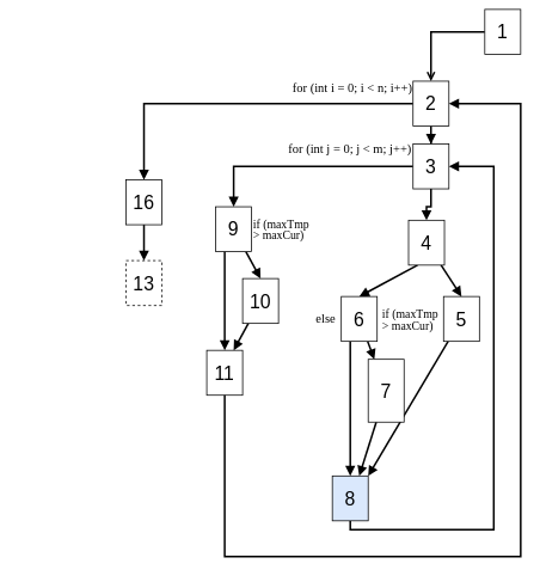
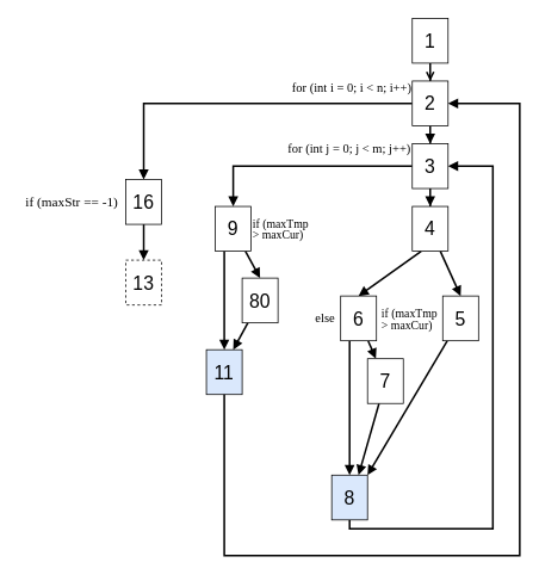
  <mxCell id="0" />
  <mxCell id="1" parent="0" />
  <mxCell id="2" value="" style="edgeStyle=orthogonalEdgeStyle;rounded=0;orthogonalLoop=1;jettySize=auto;html=1;endArrow=open;endFill=1;strokeWidth=2;" parent="1" source="3" target="6" edge="1"><mxGeometry relative="1" as="geometry" /></mxCell>
- <mxCell id="3" value="&lt;font style=&quot;font-size: 21px;&quot;&gt;1&lt;/font&gt;" style="rounded=0;whiteSpace=wrap;html=1;" parent="1" vertex="1"><mxGeometry x="540" y="10" width="40" height="50" as="geometry" /></mxCell>
+ <mxCell id="3" value="&lt;font style=&quot;font-size: 21px;&quot;&gt;1&lt;/font&gt;" style="rounded=0;whiteSpace=wrap;html=1;" parent="1" vertex="1"><mxGeometry x="460" y="20" width="40" height="50" as="geometry" /></mxCell>
  <mxCell id="4" value="" style="edgeStyle=orthogonalEdgeStyle;shape=connector;rounded=0;orthogonalLoop=1;jettySize=auto;html=1;strokeColor=default;strokeWidth=2;align=center;verticalAlign=middle;fontFamily=Helvetica;fontSize=11;fontColor=default;labelBackgroundColor=default;endArrow=block;endFill=1;" parent="1" source="6" target="9" edge="1"><mxGeometry relative="1" as="geometry" /></mxCell>
  <mxCell id="5" style="edgeStyle=orthogonalEdgeStyle;shape=connector;rounded=0;orthogonalLoop=1;jettySize=auto;html=1;entryX=0.5;entryY=0;entryDx=0;entryDy=0;strokeColor=default;strokeWidth=2;align=center;verticalAlign=middle;fontFamily=Helvetica;fontSize=11;fontColor=default;labelBackgroundColor=default;endArrow=block;endFill=1;" parent="1" source="6" target="30" edge="1"><mxGeometry relative="1" as="geometry" /></mxCell>
  <mxCell id="6" value="&lt;font style=&quot;font-size: 21px;&quot;&gt;2&lt;/font&gt;" style="rounded=0;whiteSpace=wrap;html=1;" parent="1" vertex="1"><mxGeometry x="460" y="90" width="40" height="50" as="geometry" /></mxCell>
  <mxCell id="7" value="" style="edgeStyle=orthogonalEdgeStyle;shape=connector;rounded=0;orthogonalLoop=1;jettySize=auto;html=1;strokeColor=default;strokeWidth=2;align=center;verticalAlign=middle;fontFamily=Helvetica;fontSize=11;fontColor=default;labelBackgroundColor=default;endArrow=block;endFill=1;" parent="1" source="9" target="12" edge="1"><mxGeometry relative="1" as="geometry" /></mxCell>
  <mxCell id="8" style="edgeStyle=orthogonalEdgeStyle;shape=connector;rounded=0;orthogonalLoop=1;jettySize=auto;html=1;entryX=0.5;entryY=0;entryDx=0;entryDy=0;strokeColor=default;strokeWidth=2;align=center;verticalAlign=middle;fontFamily=Helvetica;fontSize=11;fontColor=default;labelBackgroundColor=default;endArrow=block;endFill=1;" parent="1" source="9" target="24" edge="1"><mxGeometry relative="1" as="geometry" /></mxCell>
  <mxCell id="9" value="&lt;span style=&quot;font-size: 21px;&quot;&gt;3&lt;/span&gt;" style="rounded=0;whiteSpace=wrap;html=1;" parent="1" vertex="1"><mxGeometry x="460" y="160" width="40" height="50" as="geometry" /></mxCell>
  <mxCell id="10" style="shape=connector;rounded=0;orthogonalLoop=1;jettySize=auto;html=1;entryX=0.5;entryY=0;entryDx=0;entryDy=0;strokeColor=default;strokeWidth=2;align=center;verticalAlign=middle;fontFamily=Helvetica;fontSize=11;fontColor=default;labelBackgroundColor=default;endArrow=block;endFill=1;" parent="1" source="12" target="14" edge="1"><mxGeometry relative="1" as="geometry" /></mxCell>
  <mxCell id="11" style="shape=connector;rounded=0;orthogonalLoop=1;jettySize=auto;html=1;entryX=0.5;entryY=0;entryDx=0;entryDy=0;strokeColor=default;strokeWidth=2;align=center;verticalAlign=middle;fontFamily=Helvetica;fontSize=11;fontColor=default;labelBackgroundColor=default;endArrow=block;endFill=1;exitX=0.25;exitY=1;exitDx=0;exitDy=0;" parent="1" source="12" target="17" edge="1"><mxGeometry relative="1" as="geometry" /></mxCell>
- <mxCell id="12" value="&lt;span style=&quot;font-size: 21px;&quot;&gt;4&lt;/span&gt;" style="rounded=0;whiteSpace=wrap;html=1;" parent="1" vertex="1"><mxGeometry x="455" y="245" width="40" height="50" as="geometry" /></mxCell>
+ <mxCell id="12" value="&lt;span style=&quot;font-size: 21px;&quot;&gt;4&lt;/span&gt;" style="rounded=0;whiteSpace=wrap;html=1;" parent="1" vertex="1"><mxGeometry x="460" y="230" width="40" height="50" as="geometry" /></mxCell>
  <mxCell id="13" style="shape=connector;rounded=0;orthogonalLoop=1;jettySize=auto;html=1;entryX=1;entryY=0;entryDx=0;entryDy=0;strokeColor=default;strokeWidth=2;align=center;verticalAlign=middle;fontFamily=Helvetica;fontSize=11;fontColor=default;labelBackgroundColor=default;endArrow=block;endFill=1;" parent="1" source="14" target="21" edge="1"><mxGeometry relative="1" as="geometry" /></mxCell>
  <mxCell id="14" value="&lt;span style=&quot;font-size: 21px;&quot;&gt;5&lt;/span&gt;" style="rounded=0;whiteSpace=wrap;html=1;" parent="1" vertex="1"><mxGeometry x="494" y="330" width="40" height="50" as="geometry" /></mxCell>
  <mxCell id="15" value="" style="shape=connector;rounded=0;orthogonalLoop=1;jettySize=auto;html=1;strokeColor=default;strokeWidth=2;align=center;verticalAlign=middle;fontFamily=Helvetica;fontSize=11;fontColor=default;labelBackgroundColor=default;endArrow=block;endFill=1;" parent="1" source="17" target="19" edge="1"><mxGeometry relative="1" as="geometry" /></mxCell>
  <mxCell id="16" style="shape=connector;rounded=0;orthogonalLoop=1;jettySize=auto;html=1;entryX=0.5;entryY=0;entryDx=0;entryDy=0;strokeColor=default;strokeWidth=2;align=center;verticalAlign=middle;fontFamily=Helvetica;fontSize=11;fontColor=default;labelBackgroundColor=default;endArrow=block;endFill=1;exitX=0.25;exitY=1;exitDx=0;exitDy=0;" parent="1" source="17" target="21" edge="1"><mxGeometry relative="1" as="geometry" /></mxCell>
  <mxCell id="17" value="&lt;span style=&quot;font-size: 21px;&quot;&gt;6&lt;/span&gt;" style="rounded=0;whiteSpace=wrap;html=1;" parent="1" vertex="1"><mxGeometry x="380" y="330" width="40" height="50" as="geometry" /></mxCell>
  <mxCell id="18" style="shape=connector;rounded=0;orthogonalLoop=1;jettySize=auto;html=1;entryX=0.75;entryY=0;entryDx=0;entryDy=0;strokeColor=default;strokeWidth=2;align=center;verticalAlign=middle;fontFamily=Helvetica;fontSize=11;fontColor=default;labelBackgroundColor=default;endArrow=block;endFill=1;" parent="1" source="19" target="21" edge="1"><mxGeometry relative="1" as="geometry" /></mxCell>
- <mxCell id="19" value="&lt;span style=&quot;font-size: 21px;&quot;&gt;7&lt;/span&gt;" style="rounded=0;whiteSpace=wrap;html=1;" parent="1" vertex="1"><mxGeometry x="410" y="400" width="40" height="70" as="geometry" /></mxCell>
+ <mxCell id="19" value="&lt;span style=&quot;font-size: 21px;&quot;&gt;7&lt;/span&gt;" style="rounded=0;whiteSpace=wrap;html=1;" parent="1" vertex="1"><mxGeometry x="410" y="400" width="40" height="50" as="geometry" /></mxCell>
  <mxCell id="20" style="edgeStyle=orthogonalEdgeStyle;shape=connector;rounded=0;orthogonalLoop=1;jettySize=auto;html=1;entryX=1;entryY=0.5;entryDx=0;entryDy=0;strokeColor=default;strokeWidth=2;align=center;verticalAlign=middle;fontFamily=Helvetica;fontSize=11;fontColor=default;labelBackgroundColor=default;endArrow=block;endFill=1;" parent="1" source="21" target="9" edge="1"><mxGeometry relative="1" as="geometry"><Array as="points"><mxPoint x="390" y="590" /><mxPoint x="550" y="590" /><mxPoint x="550" y="185" /></Array></mxGeometry></mxCell>
  <mxCell id="21" value="&lt;span style=&quot;font-size: 21px;&quot;&gt;8&lt;/span&gt;" style="rounded=0;whiteSpace=wrap;html=1;fillColor=#dae8fc;" parent="1" vertex="1"><mxGeometry x="370" y="530" width="40" height="50" as="geometry" /></mxCell>
  <mxCell id="22" style="shape=connector;rounded=0;orthogonalLoop=1;jettySize=auto;html=1;entryX=0.5;entryY=0;entryDx=0;entryDy=0;strokeColor=default;strokeWidth=2;align=center;verticalAlign=middle;fontFamily=Helvetica;fontSize=11;fontColor=default;labelBackgroundColor=default;endArrow=block;endFill=1;" parent="1" source="24" target="26" edge="1"><mxGeometry relative="1" as="geometry" /></mxCell>
  <mxCell id="23" value="" style="shape=connector;rounded=0;orthogonalLoop=1;jettySize=auto;html=1;strokeColor=default;strokeWidth=2;align=center;verticalAlign=middle;fontFamily=Helvetica;fontSize=11;fontColor=default;labelBackgroundColor=default;endArrow=block;endFill=1;exitX=0.25;exitY=1;exitDx=0;exitDy=0;" parent="1" source="24" target="27" edge="1"><mxGeometry relative="1" as="geometry" /></mxCell>
  <mxCell id="24" value="&lt;span style=&quot;font-size: 21px;&quot;&gt;9&lt;/span&gt;" style="rounded=0;whiteSpace=wrap;html=1;" parent="1" vertex="1"><mxGeometry x="240" y="230" width="40" height="50" as="geometry" /></mxCell>
  <mxCell id="25" style="shape=connector;rounded=0;orthogonalLoop=1;jettySize=auto;html=1;entryX=0.75;entryY=0;entryDx=0;entryDy=0;strokeColor=default;strokeWidth=2;align=center;verticalAlign=middle;fontFamily=Helvetica;fontSize=11;fontColor=default;labelBackgroundColor=default;endArrow=block;endFill=1;" parent="1" source="26" target="27" edge="1"><mxGeometry relative="1" as="geometry" /></mxCell>
- <mxCell id="26" value="&lt;span style=&quot;font-size: 21px;&quot;&gt;10&lt;/span&gt;" style="rounded=0;whiteSpace=wrap;html=1;" parent="1" vertex="1"><mxGeometry x="270" y="310" width="40" height="50" as="geometry" /></mxCell>
- <mxCell id="27" value="&lt;span style=&quot;font-size: 21px;&quot;&gt;11&lt;/span&gt;" style="rounded=0;whiteSpace=wrap;html=1;" parent="1" vertex="1"><mxGeometry x="230" y="390" width="40" height="50" as="geometry" /></mxCell>
+ <mxCell id="26" value="&lt;span style=&quot;font-size: 21px;&quot;&gt;80&lt;/span&gt;" style="rounded=0;whiteSpace=wrap;html=1;" parent="1" vertex="1"><mxGeometry x="270" y="310" width="40" height="50" as="geometry" /></mxCell>
+ <mxCell id="27" value="&lt;span style=&quot;font-size: 21px;&quot;&gt;11&lt;/span&gt;" style="rounded=0;whiteSpace=wrap;html=1;fillColor=#dae8fc;" parent="1" vertex="1"><mxGeometry x="230" y="390" width="40" height="50" as="geometry" /></mxCell>
  <mxCell id="28" style="edgeStyle=orthogonalEdgeStyle;shape=connector;rounded=0;orthogonalLoop=1;jettySize=auto;html=1;entryX=1;entryY=0.5;entryDx=0;entryDy=0;strokeColor=default;strokeWidth=2;align=center;verticalAlign=middle;fontFamily=Helvetica;fontSize=11;fontColor=default;labelBackgroundColor=default;endArrow=block;endFill=1;exitX=0.5;exitY=1;exitDx=0;exitDy=0;" parent="1" source="27" target="6" edge="1"><mxGeometry relative="1" as="geometry"><Array as="points"><mxPoint x="250" y="620" /><mxPoint x="580" y="620" /><mxPoint x="580" y="115" /></Array><mxPoint x="240" y="605" as="sourcePoint" /></mxGeometry></mxCell>
  <mxCell id="29" style="shape=connector;rounded=0;orthogonalLoop=1;jettySize=auto;html=1;entryX=0.5;entryY=0;entryDx=0;entryDy=0;strokeColor=default;strokeWidth=2;align=center;verticalAlign=middle;fontFamily=Helvetica;fontSize=11;fontColor=default;labelBackgroundColor=default;endArrow=block;endFill=1;" parent="1" source="30" target="31" edge="1"><mxGeometry relative="1" as="geometry" /></mxCell>
  <mxCell id="30" value="&lt;span style=&quot;font-size: 21px;&quot;&gt;16&lt;/span&gt;" style="rounded=0;whiteSpace=wrap;html=1;" parent="1" vertex="1"><mxGeometry x="140" y="200" width="40" height="50" as="geometry" /></mxCell>
  <mxCell id="31" value="&lt;span style=&quot;font-size: 21px;&quot;&gt;13&lt;/span&gt;" style="rounded=0;whiteSpace=wrap;html=1;dashed=1;" parent="1" vertex="1"><mxGeometry x="140" y="290" width="40" height="50" as="geometry" /></mxCell>
+ <mxCell id="32" value="&lt;div style=&quot;&quot;&gt;&lt;p style=&quot;&quot;&gt;&lt;font style=&quot;font-size: 15px;&quot; face=&quot;Times New Roman&quot;&gt;if (maxStr == -1)&lt;/font&gt;&lt;/p&gt;&lt;/div&gt;" style="text;html=1;align=center;verticalAlign=middle;whiteSpace=wrap;rounded=0;fontFamily=Helvetica;fontSize=11;fontColor=default;labelBackgroundColor=default;" parent="1" vertex="1"><mxGeometry x="20" y="210" width="120" height="30" as="geometry" /></mxCell>
  <mxCell id="33" value="&lt;div style=&quot;line-height: 0%;&quot;&gt;&lt;pre style=&quot;line-height: 0%;&quot;&gt;&lt;span style=&quot;background-color: rgb(255, 255, 255); font-size: 14px;&quot;&gt;&lt;font style=&quot;font-size: 14px;&quot; face=&quot;Times New Roman&quot;&gt;for (int i = 0; i &amp;lt; n; i++)&lt;/font&gt;&lt;/span&gt;&lt;/pre&gt;&lt;/div&gt;" style="text;whiteSpace=wrap;html=1;fontFamily=Helvetica;fontSize=11;fontColor=default;labelBackgroundColor=default;fillColor=none;" parent="1" vertex="1"><mxGeometry x="324" y="80" width="210" height="50" as="geometry" /></mxCell>
  <mxCell id="34" value="&lt;div style=&quot;&quot;&gt;&lt;pre style=&quot;font-size: 14px; line-height: 0%;&quot;&gt;&lt;font style=&quot;font-size: 14px; background-color: rgb(255, 255, 255);&quot; face=&quot;Times New Roman&quot;&gt;for (int j = 0; j &amp;lt; m; j++)&lt;/font&gt;&lt;/pre&gt;&lt;/div&gt;" style="text;html=1;align=center;verticalAlign=middle;whiteSpace=wrap;rounded=0;fontFamily=Helvetica;fontSize=11;fontColor=default;labelBackgroundColor=default;" parent="1" vertex="1"><mxGeometry x="305" y="150" width="170" height="30" as="geometry" /></mxCell>
  <mxCell id="35" value="&lt;font face=&quot;Times New Roman&quot;&gt;&lt;span style=&quot;font-size: 14px;&quot;&gt;else&lt;/span&gt;&lt;/font&gt;" style="text;whiteSpace=wrap;html=1;fontFamily=Helvetica;fontSize=11;fontColor=default;labelBackgroundColor=default;" parent="1" vertex="1"><mxGeometry x="350" y="340" width="40" height="30" as="geometry" /></mxCell>
  <mxCell id="36" value="&lt;div style=&quot;&quot;&gt;&lt;pre style=&quot;line-height: 0%; font-size: 13px;&quot;&gt;&lt;div style=&quot;&quot;&gt;&lt;pre style=&quot;&quot;&gt;&lt;font style=&quot;font-size: 13px;&quot; face=&quot;Times New Roman&quot;&gt;if (maxTmp &lt;/font&gt;&lt;/pre&gt;&lt;pre style=&quot;&quot;&gt;&lt;font style=&quot;font-size: 13px;&quot; face=&quot;Times New Roman&quot;&gt;&amp;gt; maxCur)&lt;/font&gt;&lt;/pre&gt;&lt;/div&gt;&lt;/pre&gt;&lt;/div&gt;" style="text;whiteSpace=wrap;html=1;fontFamily=Helvetica;fontSize=11;fontColor=default;labelBackgroundColor=default;" parent="1" vertex="1"><mxGeometry x="424" y="330" width="70" height="40" as="geometry" /></mxCell>
  <mxCell id="37" value="&lt;div style=&quot;&quot;&gt;&lt;pre style=&quot;line-height: 0%; font-size: 13px;&quot;&gt;&lt;div style=&quot;&quot;&gt;&lt;pre style=&quot;&quot;&gt;&lt;font style=&quot;font-size: 13px;&quot; face=&quot;Times New Roman&quot;&gt;if (maxTmp &lt;/font&gt;&lt;/pre&gt;&lt;pre style=&quot;&quot;&gt;&lt;font style=&quot;font-size: 13px;&quot; face=&quot;Times New Roman&quot;&gt;&amp;gt; maxCur)&lt;/font&gt;&lt;/pre&gt;&lt;/div&gt;&lt;/pre&gt;&lt;/div&gt;" style="text;whiteSpace=wrap;html=1;fontFamily=Helvetica;fontSize=11;fontColor=default;labelBackgroundColor=default;" parent="1" vertex="1"><mxGeometry x="280" y="230" width="70" height="40" as="geometry" /></mxCell>
